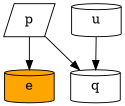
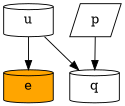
  digraph {
    node [color=black fillcolor=white shape=cylinder style=filled]
    edge [style=solid]
    e [fillcolor=orange]
    p [shape=parallelogram]
    q
    u
    p -> q
-   p -> e
+   u -> e
    u -> q
  }
